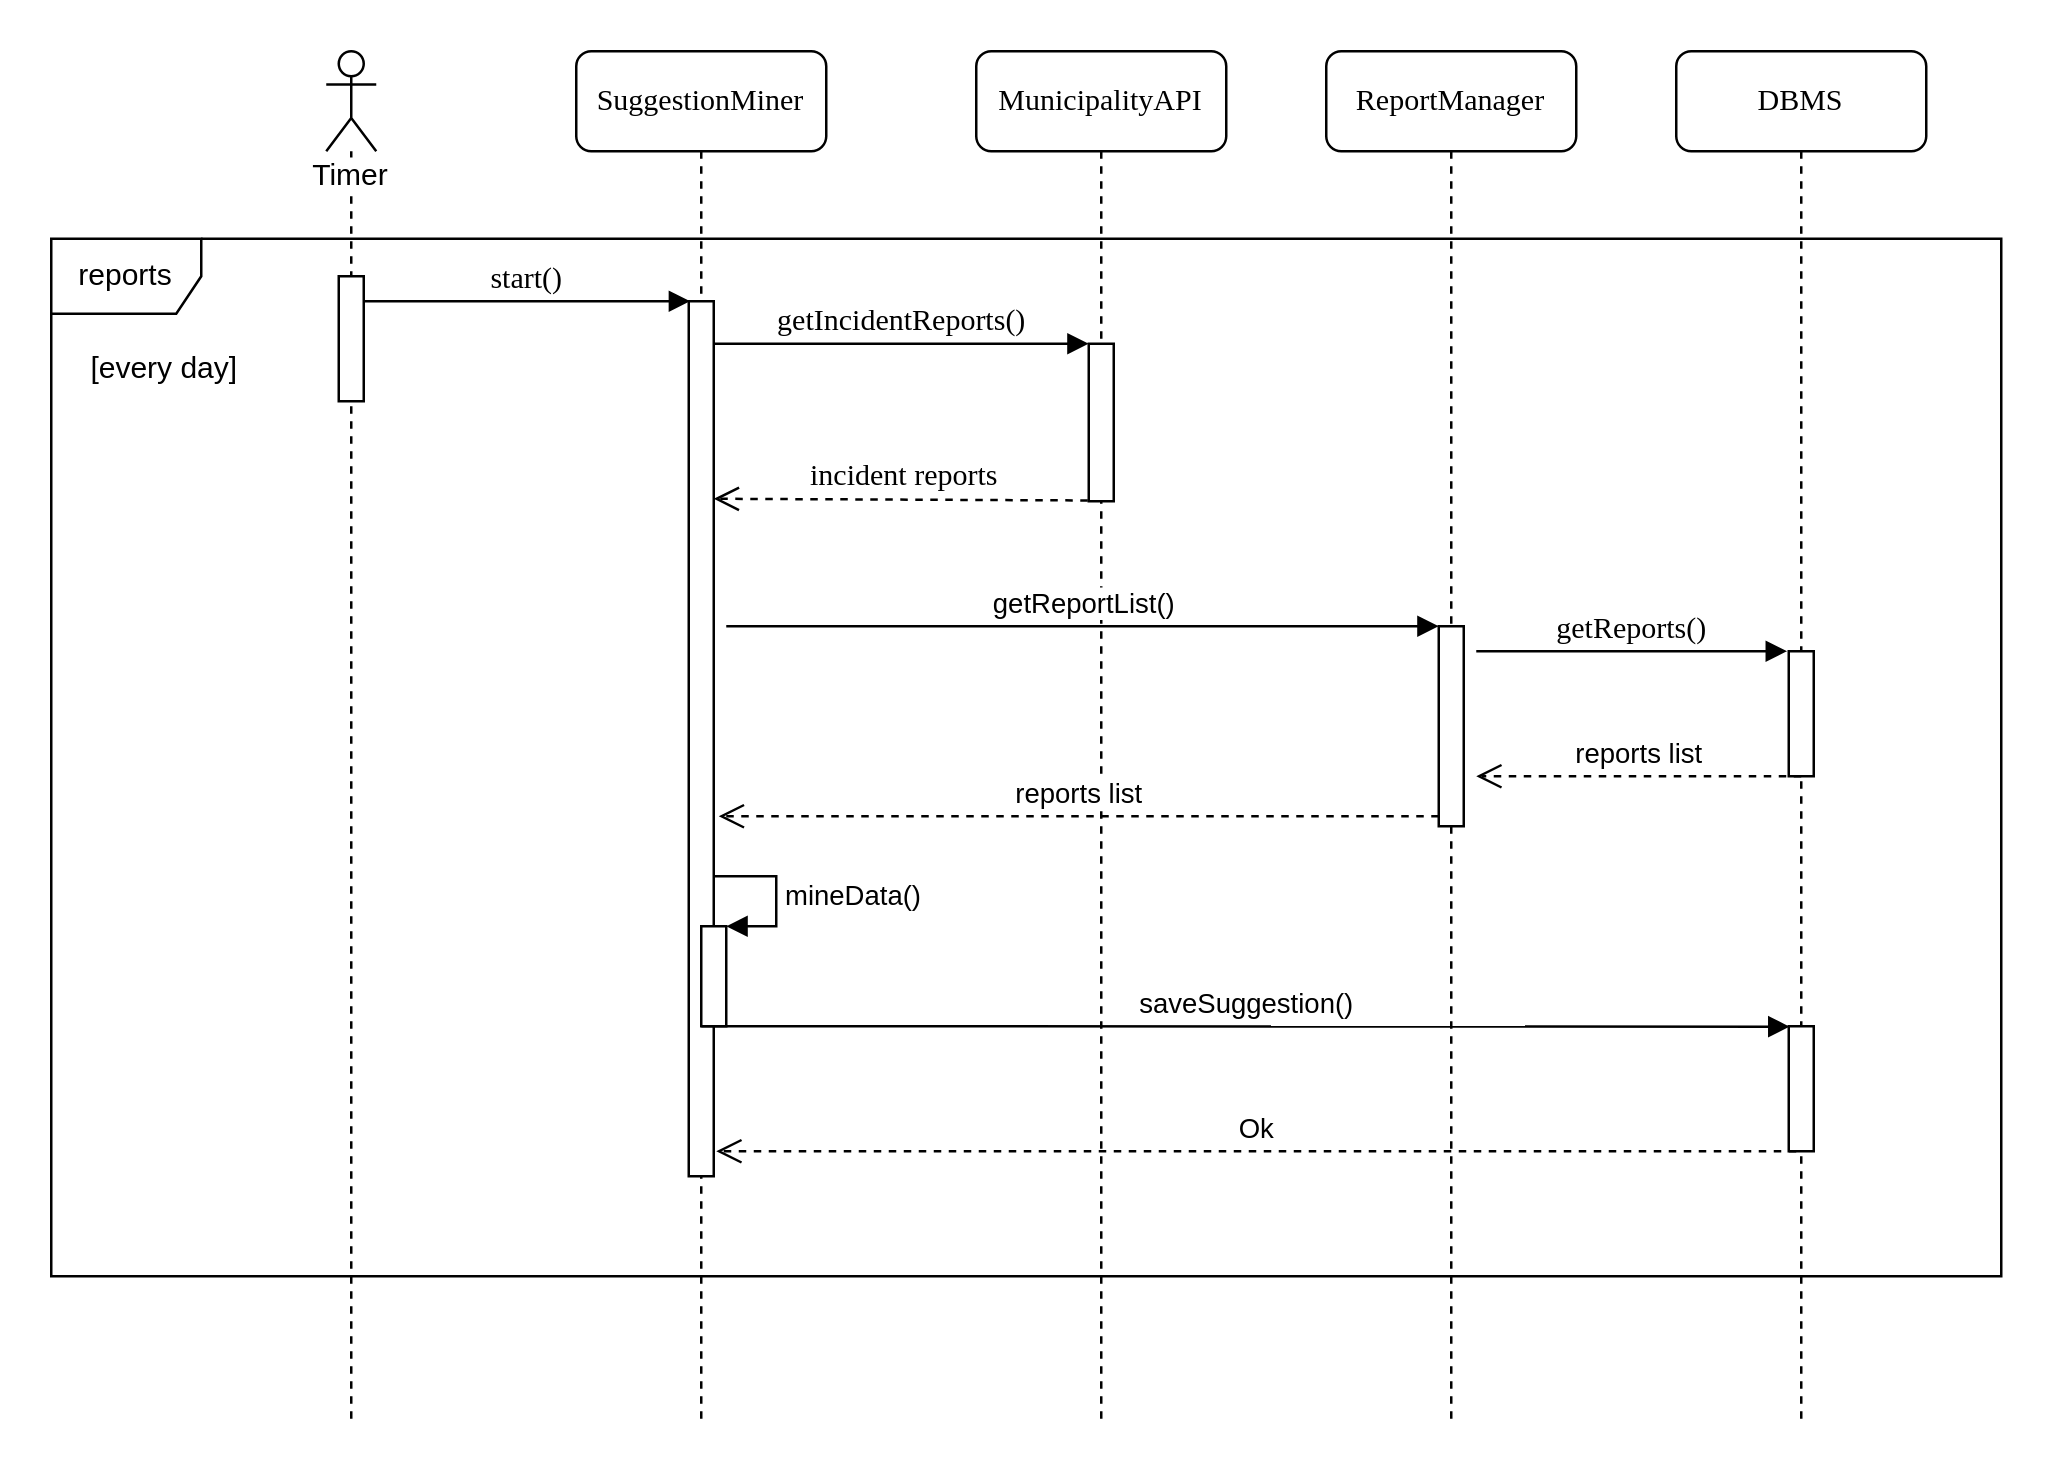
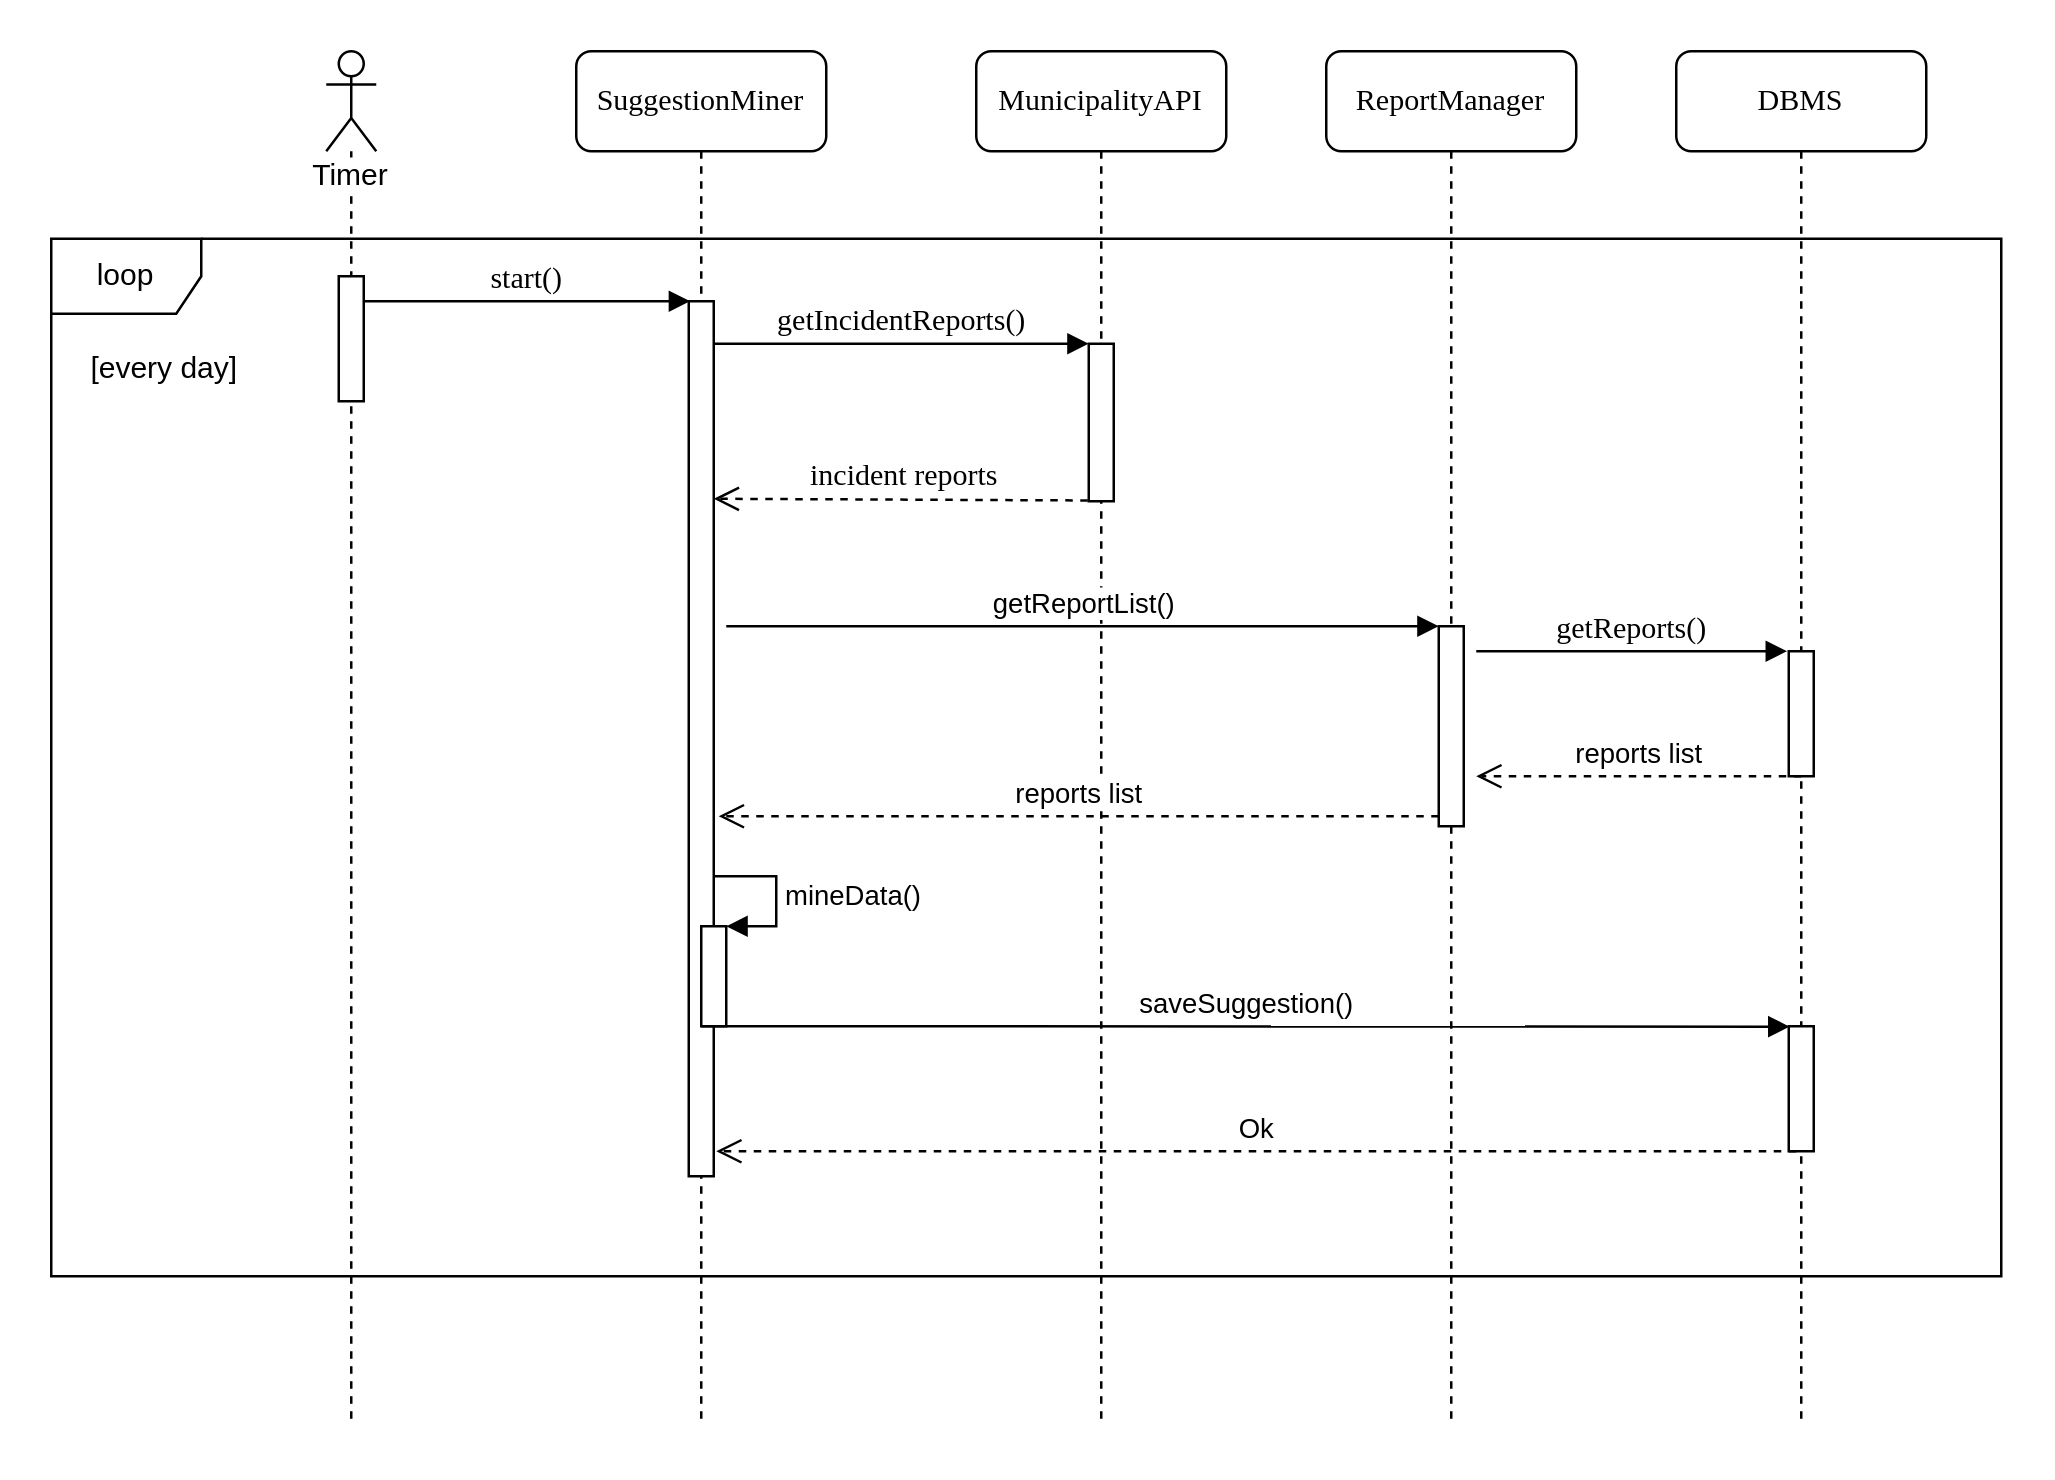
  <mxCell id="0" />
  <mxCell id="1" parent="0" />
  <mxCell id="2" value="SuggestionMiner" style="shape=umlLifeline;perimeter=lifelinePerimeter;whiteSpace=wrap;html=1;container=1;collapsible=0;recursiveResize=0;outlineConnect=0;rounded=1;shadow=0;comic=0;labelBackgroundColor=none;strokeWidth=1;fontFamily=Verdana;fontSize=12;align=center;" parent="1" vertex="1"><mxGeometry x="230" y="20" width="100" height="550" as="geometry" /></mxCell>
  <mxCell id="3" value="" style="html=1;points=[];perimeter=orthogonalPerimeter;rounded=0;shadow=0;comic=0;labelBackgroundColor=none;strokeWidth=1;fontFamily=Verdana;fontSize=12;align=center;" parent="2" vertex="1"><mxGeometry x="45" y="100" width="10" height="350" as="geometry" /></mxCell>
  <mxCell id="4" value="" style="html=1;points=[];perimeter=orthogonalPerimeter;" vertex="1" parent="2"><mxGeometry x="50" y="350" width="10" height="40" as="geometry" /></mxCell>
  <mxCell id="5" value="mineData()" style="edgeStyle=orthogonalEdgeStyle;html=1;align=left;spacingLeft=2;endArrow=block;rounded=0;entryX=1;entryY=0;" edge="1" target="4" parent="2"><mxGeometry relative="1" as="geometry"><mxPoint x="55" y="330" as="sourcePoint" /><Array as="points"><mxPoint x="80" y="330" /></Array></mxGeometry></mxCell>
  <mxCell id="6" value="MunicipalityAPI" style="shape=umlLifeline;perimeter=lifelinePerimeter;whiteSpace=wrap;html=1;container=1;collapsible=0;recursiveResize=0;outlineConnect=0;rounded=1;shadow=0;comic=0;labelBackgroundColor=none;strokeWidth=1;fontFamily=Verdana;fontSize=12;align=center;" parent="1" vertex="1"><mxGeometry x="390" y="20" width="100" height="550" as="geometry" /></mxCell>
  <mxCell id="7" value="DBMS" style="shape=umlLifeline;perimeter=lifelinePerimeter;whiteSpace=wrap;html=1;container=1;collapsible=0;recursiveResize=0;outlineConnect=0;rounded=1;shadow=0;comic=0;labelBackgroundColor=none;strokeWidth=1;fontFamily=Verdana;fontSize=12;align=center;" parent="1" vertex="1"><mxGeometry x="670" y="20" width="100" height="550" as="geometry" /></mxCell>
  <mxCell id="8" value="" style="html=1;points=[];perimeter=orthogonalPerimeter;" vertex="1" parent="7"><mxGeometry x="45" y="240" width="10" height="50" as="geometry" /></mxCell>
  <mxCell id="9" value="" style="html=1;points=[];perimeter=orthogonalPerimeter;" vertex="1" parent="7"><mxGeometry x="45" y="390" width="10" height="50" as="geometry" /></mxCell>
  <mxCell id="10" value="ReportManager" style="shape=umlLifeline;perimeter=lifelinePerimeter;whiteSpace=wrap;html=1;container=1;collapsible=0;recursiveResize=0;outlineConnect=0;rounded=1;shadow=0;comic=0;labelBackgroundColor=none;strokeWidth=1;fontFamily=Verdana;fontSize=12;align=center;" parent="1" vertex="1"><mxGeometry x="530" y="20" width="100" height="550" as="geometry" /></mxCell>
  <mxCell id="11" value="" style="html=1;points=[];perimeter=orthogonalPerimeter;" vertex="1" parent="10"><mxGeometry x="45" y="230" width="10" height="80" as="geometry" /></mxCell>
  <mxCell id="12" value="start()" style="html=1;verticalAlign=bottom;endArrow=block;labelBackgroundColor=none;fontFamily=Verdana;fontSize=12;edgeStyle=elbowEdgeStyle;elbow=vertical;shadow=0;comic=0;entryX=0.058;entryY=0;entryDx=0;entryDy=0;entryPerimeter=0;" parent="1" source="15" target="3" edge="1"><mxGeometry relative="1" as="geometry"><mxPoint x="150" as="sourcePoint" y="120" /><mxPoint x="270" as="targetPoint" y="120" /><Array as="points"><mxPoint x="260" y="120" /><mxPoint x="270" y="120" /></Array></mxGeometry></mxCell>
  <mxCell id="13" value="getIncidentReports()" style="html=1;verticalAlign=bottom;endArrow=block;entryX=0;entryY=0;labelBackgroundColor=none;fontFamily=Verdana;fontSize=12;edgeStyle=elbowEdgeStyle;elbow=vertical;" parent="1" target="18" edge="1"><mxGeometry relative="1" as="geometry"><mxPoint x="285" y="137" as="sourcePoint" /></mxGeometry></mxCell>
  <mxCell id="14" value="Timer" style="shape=umlLifeline;participant=umlActor;perimeter=lifelinePerimeter;whiteSpace=wrap;html=1;container=1;collapsible=0;recursiveResize=0;verticalAlign=top;spacingTop=36;labelBackgroundColor=#ffffff;outlineConnect=0;" parent="1" vertex="1"><mxGeometry x="130" y="20" width="20" height="550" as="geometry" /></mxCell>
  <mxCell id="15" value="" style="html=1;points=[];perimeter=orthogonalPerimeter;rounded=0;shadow=0;comic=0;labelBackgroundColor=none;strokeWidth=1;fontFamily=Verdana;fontSize=12;align=center;" parent="14" vertex="1"><mxGeometry x="5" y="90" width="10" height="50" as="geometry" /></mxCell>
  <mxCell id="16" value="" style="html=1;verticalAlign=bottom;endArrow=open;dashed=1;endSize=8;labelBackgroundColor=none;fontFamily=Verdana;fontSize=12;edgeStyle=elbowEdgeStyle;elbow=vertical;exitX=-0.039;exitY=0.995;exitDx=0;exitDy=0;exitPerimeter=0;" parent="1" source="18" edge="1"><mxGeometry relative="1" as="geometry"><mxPoint x="285" y="199" as="targetPoint" /><Array as="points"><mxPoint x="360" y="199" /><mxPoint x="300" y="217" /><mxPoint x="365" y="217.5" /><mxPoint x="395" y="217.5" /></Array><mxPoint x="430" y="217" as="sourcePoint" /></mxGeometry></mxCell>
  <mxCell id="17" value="&lt;font face=&quot;Verdana&quot;&gt;incident reports&lt;/font&gt;" style="text;html=1;align=center;verticalAlign=middle;resizable=0;points=[];;labelBackgroundColor=#ffffff;" parent="16" vertex="1" connectable="0"><mxGeometry x="0.8" y="60" relative="1" as="geometry"><mxPoint x="60" y="-70" as="offset" /></mxGeometry></mxCell>
  <mxCell id="18" value="" style="html=1;points=[];perimeter=orthogonalPerimeter;rounded=0;shadow=0;comic=0;labelBackgroundColor=none;strokeWidth=1;fontFamily=Verdana;fontSize=12;align=center;" parent="1" vertex="1"><mxGeometry x="435" y="137" width="10" height="63" as="geometry" /></mxCell>
  <mxCell id="19" value="getReportList()" style="html=1;verticalAlign=bottom;endArrow=block;entryX=0;entryY=0;" edge="1" target="11" parent="1"><mxGeometry relative="1" as="geometry"><mxPoint x="290" y="250" as="sourcePoint" /></mxGeometry></mxCell>
  <mxCell id="20" value="getReports()" style="html=1;verticalAlign=bottom;endArrow=block;labelBackgroundColor=none;fontFamily=Verdana;fontSize=12;edgeStyle=elbowEdgeStyle;elbow=vertical;entryX=-0.067;entryY=0;entryDx=0;entryDy=0;entryPerimeter=0;" edge="1" parent="1" target="8"><mxGeometry relative="1" as="geometry"><mxPoint x="590" y="260" as="sourcePoint" /><mxPoint x="710" y="260" as="targetPoint" /></mxGeometry></mxCell>
  <mxCell id="21" value="reports list" style="html=1;verticalAlign=bottom;endArrow=open;dashed=1;endSize=8;exitX=0;exitY=0.95;" edge="1" parent="1"><mxGeometry relative="1" as="geometry"><mxPoint x="590" y="310" as="targetPoint" /><mxPoint x="720" y="310" as="sourcePoint" /></mxGeometry></mxCell>
  <mxCell id="22" value="reports list" style="html=1;verticalAlign=bottom;endArrow=open;dashed=1;endSize=8;exitX=0;exitY=0.95;" edge="1" source="11" parent="1"><mxGeometry relative="1" as="geometry"><mxPoint x="287" y="326" as="targetPoint" /></mxGeometry></mxCell>
  <mxCell id="23" value="saveSuggestion()" style="html=1;verticalAlign=bottom;endArrow=block;entryX=0.033;entryY=0.003;entryDx=0;entryDy=0;entryPerimeter=0;" edge="1" parent="1" target="9"><mxGeometry relative="1" as="geometry"><mxPoint x="280" y="410" as="sourcePoint" /><mxPoint x="565" y="410" as="targetPoint" /></mxGeometry></mxCell>
  <mxCell id="24" value="Ok" style="html=1;verticalAlign=bottom;endArrow=open;dashed=1;endSize=8;exitX=0;exitY=0.95;" edge="1" parent="1"><mxGeometry relative="1" as="geometry"><mxPoint x="286" y="460" as="targetPoint" /><mxPoint x="718" y="460" as="sourcePoint" /></mxGeometry></mxCell>
  <mxCell id="25" value="[every day]" style="text;html=1;align=center;verticalAlign=middle;resizable=0;points=[];;autosize=1;" vertex="1" parent="1"><mxGeometry x="30" y="137" width="70" height="20" as="geometry" /></mxCell>
- <mxCell id="26" value="reports" style="shape=umlFrame;whiteSpace=wrap;html=1;" vertex="1" parent="1"><mxGeometry x="20" y="95" width="780" height="415" as="geometry" /></mxCell>
+ <mxCell id="26" value="loop" style="shape=umlFrame;whiteSpace=wrap;html=1;" vertex="1" parent="1"><mxGeometry x="20" y="95" width="780" height="415" as="geometry" /></mxCell>
